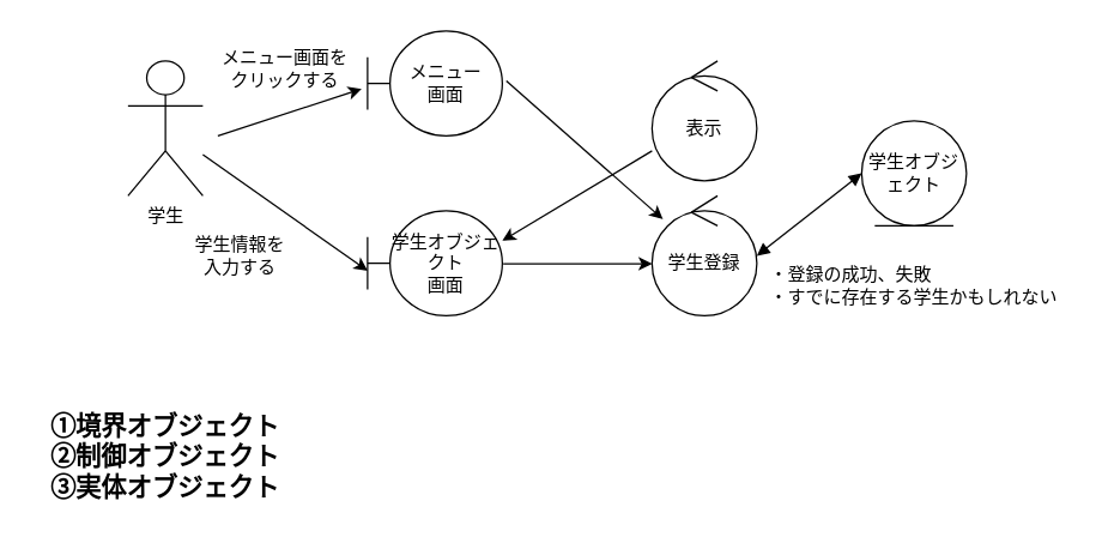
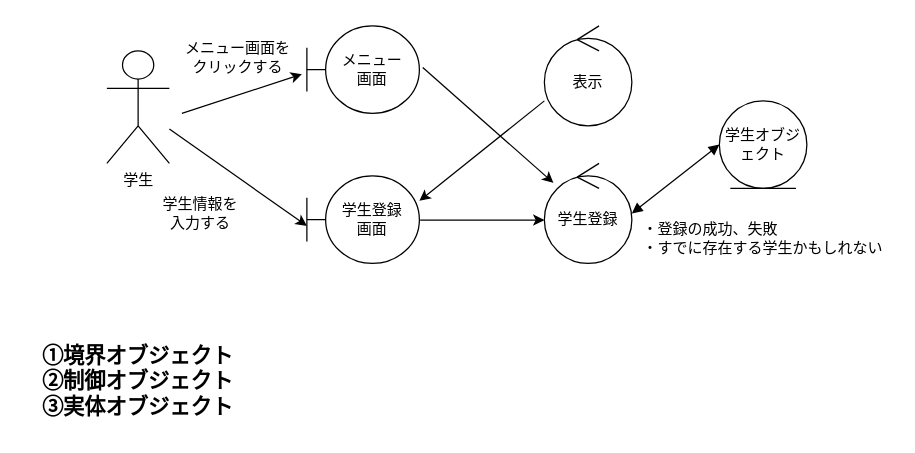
  <mxCell id="0" />
  <mxCell id="1" parent="0" />
  <mxCell id="2" value="学生&lt;div&gt;&lt;br&gt;&lt;/div&gt;" style="shape=umlActor;verticalLabelPosition=bottom;verticalAlign=top;html=1;outlineConnect=0;" vertex="1" parent="1"><mxGeometry x="85" y="40" width="50" height="90" as="geometry" /></mxCell>
  <mxCell id="3" value="メニュー&lt;div&gt;画面&lt;/div&gt;" style="shape=umlBoundary;whiteSpace=wrap;html=1;" vertex="1" parent="1"><mxGeometry x="245" y="20" width="90" height="70" as="geometry" /></mxCell>
  <mxCell id="4" value="" style="endArrow=classic;html=1;rounded=0;entryX=-0.044;entryY=0.552;entryDx=0;entryDy=0;entryPerimeter=0;" edge="1" parent="1" target="3"><mxGeometry width="50" height="50" relative="1" as="geometry"><mxPoint x="145" y="90" as="sourcePoint" /><mxPoint x="195" y="40" as="targetPoint" /></mxGeometry></mxCell>
- <mxCell id="5" value="表示" style="ellipse;shape=umlControl;whiteSpace=wrap;html=1;" vertex="1" parent="1"><mxGeometry x="435" y="40" width="70" height="80" as="geometry" /></mxCell>
+ <mxCell id="5" value="表示" style="ellipse;shape=umlControl;whiteSpace=wrap;html=1;" vertex="1" parent="1"><mxGeometry x="435" y="20" width="70" height="80" as="geometry" /></mxCell>
  <mxCell id="6" value="" style="endArrow=classic;html=1;rounded=0;exitX=1.03;exitY=0.476;exitDx=0;exitDy=0;exitPerimeter=0;" edge="1" parent="1" source="3" target="8"><mxGeometry width="50" height="50" relative="1" as="geometry"><mxPoint x="335" y="60" as="sourcePoint" /><mxPoint x="435" y="80" as="targetPoint" /></mxGeometry></mxCell>
- <mxCell id="7" value="学生オブジェクト&lt;div&gt;画面&lt;/div&gt;" style="shape=umlBoundary;whiteSpace=wrap;html=1;" vertex="1" parent="1"><mxGeometry x="245" y="140" width="90" height="70" as="geometry" /></mxCell>
+ <mxCell id="7" value="学生登録&lt;div&gt;画面&lt;/div&gt;" style="shape=umlBoundary;whiteSpace=wrap;html=1;" vertex="1" parent="1"><mxGeometry x="245" y="140" width="90" height="70" as="geometry" /></mxCell>
  <mxCell id="8" value="学生登録" style="ellipse;shape=umlControl;whiteSpace=wrap;html=1;" vertex="1" parent="1"><mxGeometry x="435" y="130" width="70" height="80" as="geometry" /></mxCell>
  <mxCell id="9" value="" style="endArrow=classic;html=1;rounded=0;entryX=0;entryY=0.571;entryDx=0;entryDy=0;entryPerimeter=0;" edge="1" parent="1" source="2" target="7"><mxGeometry width="50" height="50" relative="1" as="geometry"><mxPoint x="175" y="181" as="sourcePoint" /><mxPoint x="271" y="150" as="targetPoint" /></mxGeometry></mxCell>
  <mxCell id="10" value="" style="endArrow=classic;html=1;rounded=0;entryX=0;entryY=0.567;entryDx=0;entryDy=0;entryPerimeter=0;exitX=1.007;exitY=0.505;exitDx=0;exitDy=0;exitPerimeter=0;" edge="1" parent="1" source="7" target="8"><mxGeometry width="50" height="50" relative="1" as="geometry"><mxPoint x="195" y="311" as="sourcePoint" /><mxPoint x="291" y="280" as="targetPoint" /></mxGeometry></mxCell>
  <mxCell id="11" value="" style="endArrow=classic;html=1;rounded=0;exitX=0;exitY=0.75;exitDx=0;exitDy=0;exitPerimeter=0;" edge="1" parent="1" source="5"><mxGeometry width="50" height="50" relative="1" as="geometry"><mxPoint x="145" y="251" as="sourcePoint" /><mxPoint x="335" y="160" as="targetPoint" /></mxGeometry></mxCell>
  <mxCell id="12" value="学生オブジェクト" style="ellipse;shape=umlEntity;whiteSpace=wrap;html=1;" vertex="1" parent="1"><mxGeometry x="575" y="80" width="70" height="70" as="geometry" /></mxCell>
  <mxCell id="13" value="" style="endArrow=block;startArrow=block;endFill=1;startFill=1;html=1;rounded=0;entryX=0;entryY=0.5;entryDx=0;entryDy=0;exitX=1;exitY=0.5;exitDx=0;exitDy=0;exitPerimeter=0;" edge="1" parent="1" source="8" target="12"><mxGeometry width="160" relative="1" as="geometry"><mxPoint x="515" y="170" as="sourcePoint" /><mxPoint x="375" y="100" as="targetPoint" /></mxGeometry></mxCell>
  <mxCell id="14" value="メニュー画面をクリックする" style="text;html=1;align=center;verticalAlign=middle;whiteSpace=wrap;rounded=0;" vertex="1" parent="1"><mxGeometry x="145" y="30" width="90" height="30" as="geometry" /></mxCell>
  <mxCell id="15" value="学生情報を入力する" style="text;html=1;align=center;verticalAlign=middle;whiteSpace=wrap;rounded=0;" vertex="1" parent="1"><mxGeometry x="125" y="155" width="70" height="30" as="geometry" /></mxCell>
  <mxCell id="16" value="&lt;b&gt;&lt;font style=&quot;font-size: 17px;&quot;&gt;①境界オブジェクト&lt;/font&gt;&lt;/b&gt;&lt;div&gt;&lt;b&gt;&lt;font style=&quot;font-size: 17px;&quot;&gt;②制御オブジェクト&lt;/font&gt;&lt;/b&gt;&lt;/div&gt;&lt;div&gt;&lt;b&gt;&lt;font style=&quot;font-size: 17px;&quot;&gt;③実体オブジェクト&lt;/font&gt;&lt;/b&gt;&lt;/div&gt;" style="text;html=1;align=center;verticalAlign=middle;whiteSpace=wrap;rounded=0;" vertex="1" parent="1"><mxGeometry x="20" y="270" width="180" height="70" as="geometry" /></mxCell>
  <mxCell id="17" value="&lt;div style=&quot;text-align: left;&quot;&gt;&lt;span style=&quot;background-color: transparent; color: light-dark(rgb(0, 0, 0), rgb(255, 255, 255));&quot;&gt;・登録の成功、失敗&lt;/span&gt;&lt;/div&gt;&lt;div&gt;・すでに存在する学生かもしれない&lt;/div&gt;" style="text;html=1;align=center;verticalAlign=middle;whiteSpace=wrap;rounded=0;" vertex="1" parent="1"><mxGeometry x="510" y="170" width="200" height="40" as="geometry" /></mxCell>
